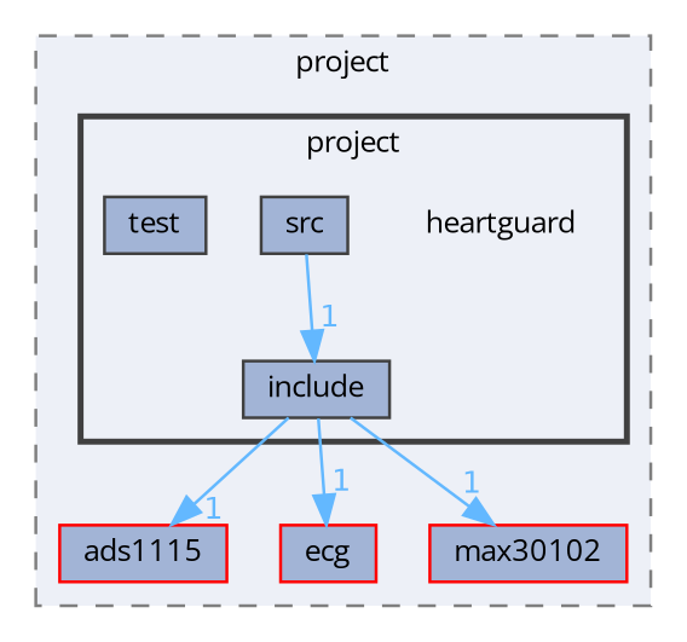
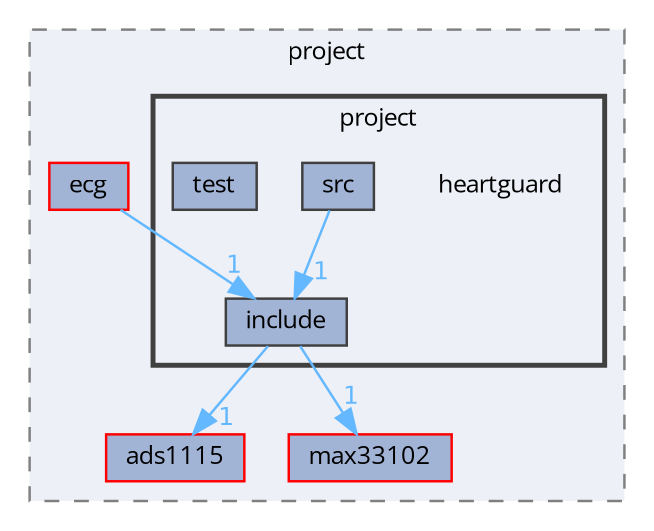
  digraph {
    compound=true
    fontname="Open Sans"
    node [fontname="Open Sans" fontsize=10 shape=box color=grey25 fillcolor="#a2b4d6" style=filled]
    edge [color=steelblue1 fontcolor=steelblue1 fontname="Open Sans" fontsize=10 headlabel=1 labeldistance=1.5 labelfontname=Helvetica labelfontsize=10]
    n1 [height=0.2 label=heartguard shape=plaintext width=0.4 color="" fillcolor="" style=""]
    n2 [height=0.2 label=include width=0.4]
    n3 [height=0.2 label=src width=0.4]
    n4 [height=0.2 label=test width=0.4]
    n5 [color=red height=0.2 label=ads1115 width=0.4]
    n6 [color=red height=0.2 label=ecg width=0.4]
-   n7 [color=red height=0.2 label=max30102 width=0.4]
+   n7 [color=red height=0.2 label=max33102 width=0.4]
    subgraph cluster_1 {
      bgcolor="#edf0f7"
      fontsize=10
      label=project
      pencolor=grey50
      style="filled,dashed"
      n5
      n6
      n7
      subgraph cluster_2 {
        bgcolor="#edf0f7"
        fontsize=10
        pencolor=grey25
        style="filled,bold"
        n1
        n2
        n3
        n4
      }
    }
    n2 -> n5
-   n2 -> n6
+   n6 -> n2
    n2 -> n7
    n3 -> n2
  }
